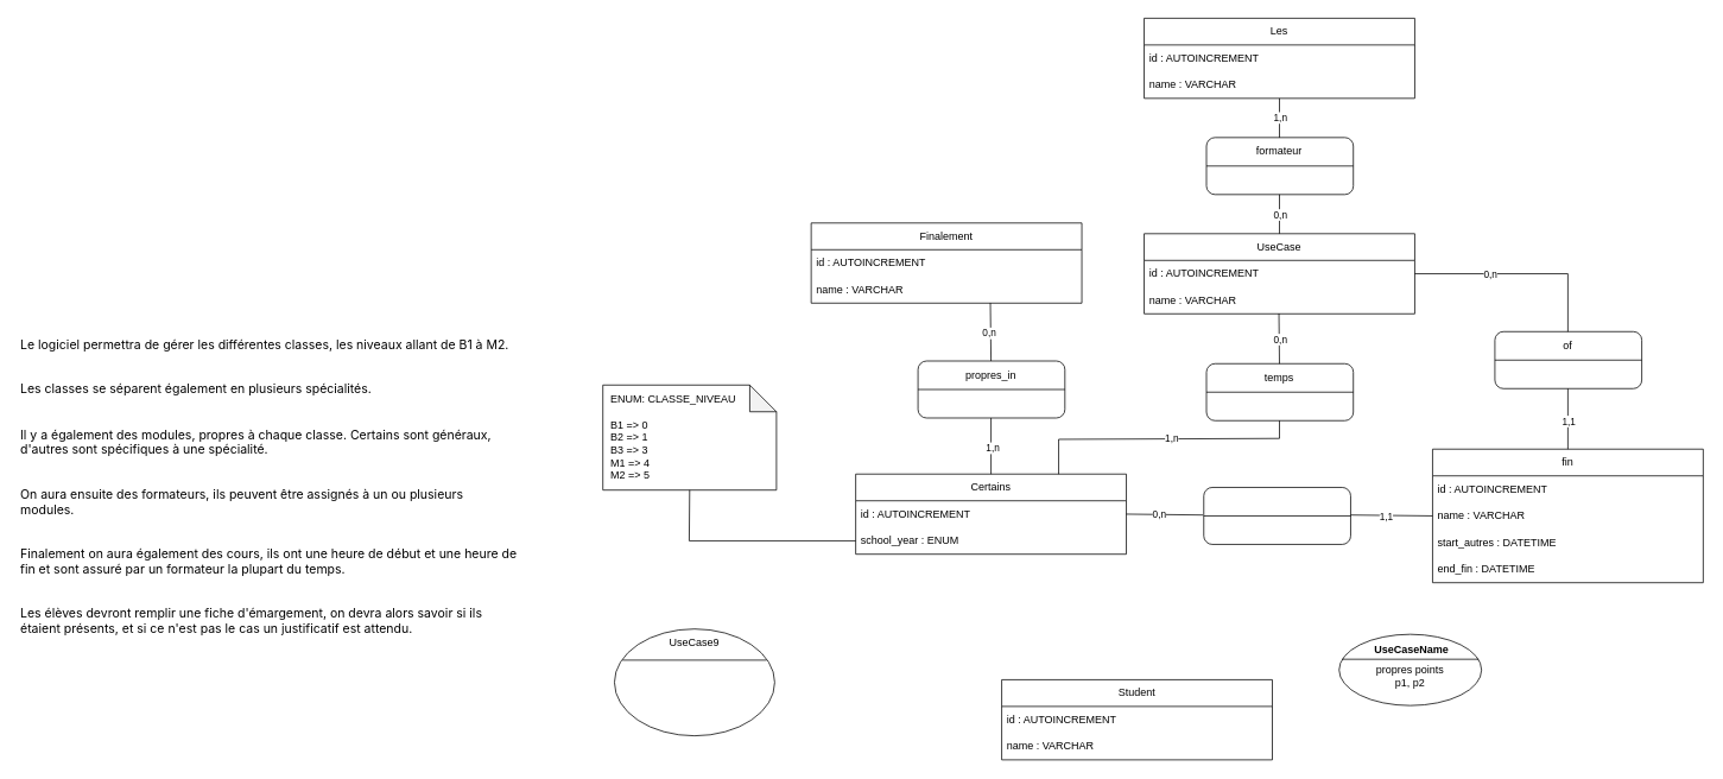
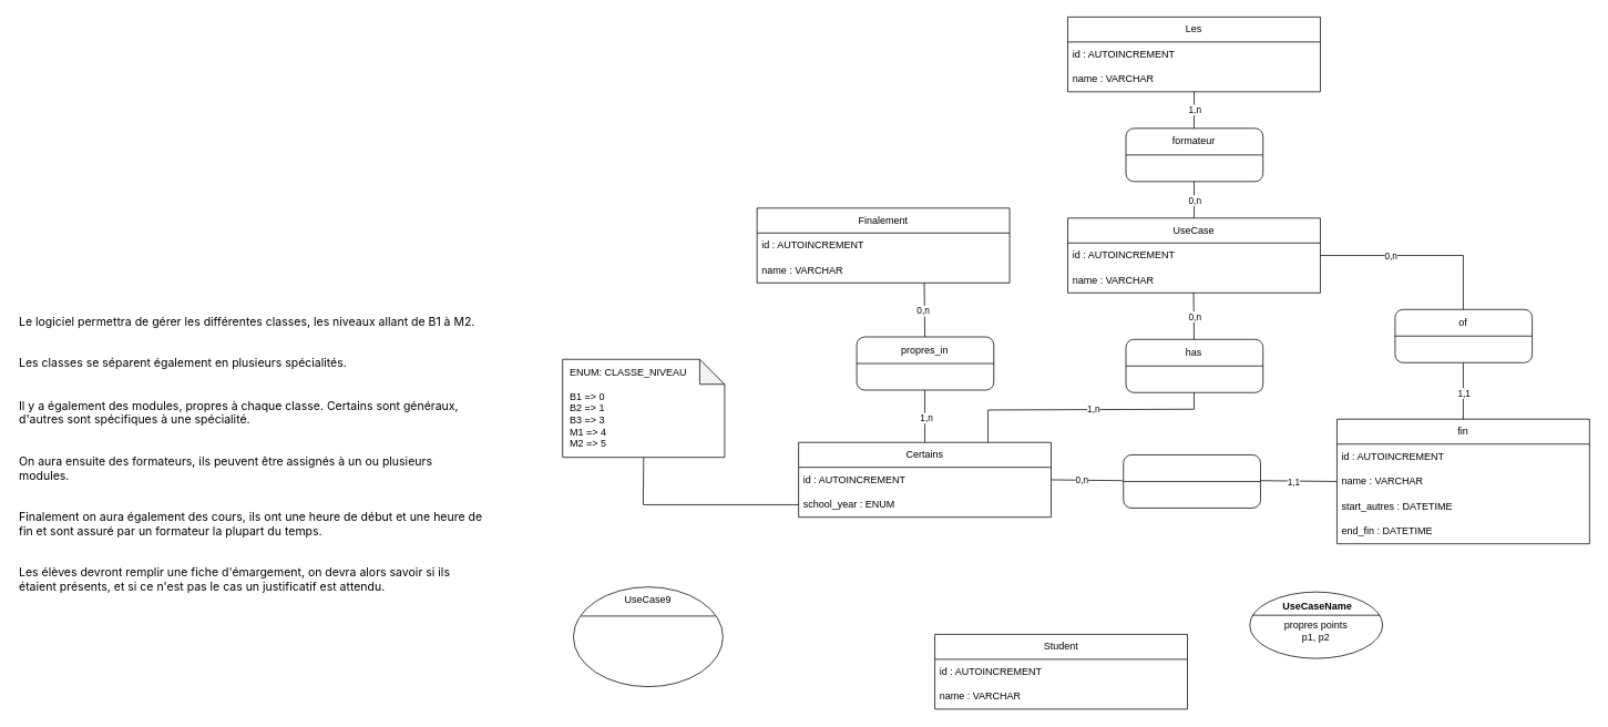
  <mxCell id="0" />
  <mxCell id="1" parent="0" />
  <mxCell id="2" value="&lt;div style=&quot;box-sizing: border-box; font-family: -apple-system, BlinkMacSystemFont, &amp;quot;Segoe UI&amp;quot;, system-ui, &amp;quot;Apple Color Emoji&amp;quot;, &amp;quot;Segoe UI Emoji&amp;quot;, &amp;quot;Segoe UI Web&amp;quot;, sans-serif; font-size: 14px; font-style: normal; font-variant-ligatures: normal; font-variant-caps: normal; font-weight: 400; letter-spacing: normal; orphans: 2; text-align: start; text-indent: 0px; text-transform: none; widows: 2; word-spacing: 0px;&quot;&gt;Le logiciel permettra de gérer les différentes classes, les niveaux allant de B1 à M2.&lt;br&gt;&#10;&#10;Les classes se séparent également en plusieurs spécialités.&lt;br&gt;&#10;&#10;Il y a également des modules, propres à chaque classe. Certains sont généraux, d'autres sont spécifiques à une spécialité.&lt;br&gt;&#10;&#10;On aura ensuite des formateurs, ils peuvent être assignés à un ou plusieurs modules.&lt;br&gt;&#10;&#10;Finalement on aura également des cours, ils ont une heure de début et une heure de fin et sont assuré par un formateur la plupart du temps.&lt;br&gt;&#10;&#10;Les élèves devront remplir une fiche d'émargement, on devra alors savoir si ils étaient présents, et si ce n'est pas le cas un justificatif est attendu.&lt;/div&gt;" style="text;whiteSpace=wrap;html=1;" vertex="1" parent="1"><mxGeometry x="20" y="372" width="560" height="430" as="geometry" /></mxCell>
  <mxCell id="3" value="Certains" style="swimlane;fontStyle=0;childLayout=stackLayout;horizontal=1;startSize=30;horizontalStack=0;resizeParent=1;resizeParentMax=0;resizeLast=0;collapsible=1;marginBottom=0;whiteSpace=wrap;html=1;" vertex="1" parent="1"><mxGeometry x="960" y="532" width="304" height="90" as="geometry" /></mxCell>
  <mxCell id="4" value="id : AUTOINCREMENT" style="text;strokeColor=none;fillColor=none;align=left;verticalAlign=middle;spacingLeft=4;spacingRight=4;overflow=hidden;points=[[0,0.5],[1,0.5]];portConstraint=eastwest;rotatable=0;whiteSpace=wrap;html=1;" vertex="1" parent="3"><mxGeometry y="30" width="304" height="30" as="geometry" /></mxCell>
  <mxCell id="5" value="school_year : ENUM" style="text;strokeColor=none;fillColor=none;align=left;verticalAlign=middle;spacingLeft=4;spacingRight=4;overflow=hidden;points=[[0,0.5],[1,0.5]];portConstraint=eastwest;rotatable=0;whiteSpace=wrap;html=1;" vertex="1" parent="3"><mxGeometry y="60" width="304" height="30" as="geometry" /></mxCell>
  <mxCell id="6" value="Finalement" style="swimlane;fontStyle=0;childLayout=stackLayout;horizontal=1;startSize=30;horizontalStack=0;resizeParent=1;resizeParentMax=0;resizeLast=0;collapsible=1;marginBottom=0;whiteSpace=wrap;html=1;" vertex="1" parent="1"><mxGeometry x="910" y="250" width="304" height="90" as="geometry" /></mxCell>
  <mxCell id="7" value="id : AUTOINCREMENT" style="text;strokeColor=none;fillColor=none;align=left;verticalAlign=middle;spacingLeft=4;spacingRight=4;overflow=hidden;points=[[0,0.5],[1,0.5]];portConstraint=eastwest;rotatable=0;whiteSpace=wrap;html=1;" vertex="1" parent="6"><mxGeometry y="30" width="304" height="30" as="geometry" /></mxCell>
  <mxCell id="8" value="name : VARCHAR" style="text;strokeColor=none;fillColor=none;align=left;verticalAlign=middle;spacingLeft=4;spacingRight=4;overflow=hidden;points=[[0,0.5],[1,0.5]];portConstraint=eastwest;rotatable=0;whiteSpace=wrap;html=1;" vertex="1" parent="6"><mxGeometry y="60" width="304" height="30" as="geometry" /></mxCell>
  <mxCell id="9" value="UseCase" style="swimlane;fontStyle=0;childLayout=stackLayout;horizontal=1;startSize=30;horizontalStack=0;resizeParent=1;resizeParentMax=0;resizeLast=0;collapsible=1;marginBottom=0;whiteSpace=wrap;html=1;" vertex="1" parent="1"><mxGeometry x="1284" y="262" width="304" height="90" as="geometry" /></mxCell>
  <mxCell id="10" value="id : AUTOINCREMENT" style="text;strokeColor=none;fillColor=none;align=left;verticalAlign=middle;spacingLeft=4;spacingRight=4;overflow=hidden;points=[[0,0.5],[1,0.5]];portConstraint=eastwest;rotatable=0;whiteSpace=wrap;html=1;" vertex="1" parent="9"><mxGeometry y="30" width="304" height="30" as="geometry" /></mxCell>
  <mxCell id="11" value="name : VARCHAR" style="text;strokeColor=none;fillColor=none;align=left;verticalAlign=middle;spacingLeft=4;spacingRight=4;overflow=hidden;points=[[0,0.5],[1,0.5]];portConstraint=eastwest;rotatable=0;whiteSpace=wrap;html=1;" vertex="1" parent="9"><mxGeometry y="60" width="304" height="30" as="geometry" /></mxCell>
  <mxCell id="12" value="ENUM: CLASSE_NIVEAU&lt;br&gt;&lt;br&gt;B1 =&amp;gt; 0&lt;br&gt;B2 =&amp;gt; 1&lt;br&gt;B3 =&amp;gt; 3&lt;br&gt;M1 =&amp;gt; 4&lt;br&gt;M2 =&amp;gt; 5" style="shape=note;whiteSpace=wrap;html=1;backgroundOutline=1;darkOpacity=0.05;verticalAlign=top;align=left;spacing=9;spacingTop=-5;" vertex="1" parent="1"><mxGeometry x="676" y="432" width="195" height="118" as="geometry" /></mxCell>
  <mxCell id="13" value="" style="endArrow=none;html=1;rounded=0;entryX=0.5;entryY=1;entryDx=0;entryDy=0;entryPerimeter=0;" edge="1" parent="1" source="5" target="12"><mxGeometry width="50" height="50" relative="1" as="geometry"><mxPoint x="930" y="617" as="sourcePoint" /><mxPoint x="832" y="588.5" as="targetPoint" /><Array as="points"><mxPoint x="773" y="607" /></Array></mxGeometry></mxCell>
  <mxCell id="14" value="Les" style="swimlane;fontStyle=0;childLayout=stackLayout;horizontal=1;startSize=30;horizontalStack=0;resizeParent=1;resizeParentMax=0;resizeLast=0;collapsible=1;marginBottom=0;whiteSpace=wrap;html=1;" vertex="1" parent="1"><mxGeometry x="1284" y="20" width="304" height="90" as="geometry" /></mxCell>
  <mxCell id="15" value="id : AUTOINCREMENT" style="text;strokeColor=none;fillColor=none;align=left;verticalAlign=middle;spacingLeft=4;spacingRight=4;overflow=hidden;points=[[0,0.5],[1,0.5]];portConstraint=eastwest;rotatable=0;whiteSpace=wrap;html=1;" vertex="1" parent="14"><mxGeometry y="30" width="304" height="30" as="geometry" /></mxCell>
  <mxCell id="16" value="name : VARCHAR" style="text;strokeColor=none;fillColor=none;align=left;verticalAlign=middle;spacingLeft=4;spacingRight=4;overflow=hidden;points=[[0,0.5],[1,0.5]];portConstraint=eastwest;rotatable=0;whiteSpace=wrap;html=1;" vertex="1" parent="14"><mxGeometry y="60" width="304" height="30" as="geometry" /></mxCell>
  <mxCell id="17" value="fin" style="swimlane;fontStyle=0;childLayout=stackLayout;horizontal=1;startSize=30;horizontalStack=0;resizeParent=1;resizeParentMax=0;resizeLast=0;collapsible=1;marginBottom=0;whiteSpace=wrap;html=1;" vertex="1" parent="1"><mxGeometry x="1608" y="504" width="304" height="150" as="geometry" /></mxCell>
  <mxCell id="18" value="id : AUTOINCREMENT" style="text;strokeColor=none;fillColor=none;align=left;verticalAlign=middle;spacingLeft=4;spacingRight=4;overflow=hidden;points=[[0,0.5],[1,0.5]];portConstraint=eastwest;rotatable=0;whiteSpace=wrap;html=1;" vertex="1" parent="17"><mxGeometry y="30" width="304" height="30" as="geometry" /></mxCell>
  <mxCell id="19" value="name : VARCHAR" style="text;strokeColor=none;fillColor=none;align=left;verticalAlign=middle;spacingLeft=4;spacingRight=4;overflow=hidden;points=[[0,0.5],[1,0.5]];portConstraint=eastwest;rotatable=0;whiteSpace=wrap;html=1;" vertex="1" parent="17"><mxGeometry y="60" width="304" height="30" as="geometry" /></mxCell>
  <mxCell id="20" value="start_autres : DATETIME" style="text;strokeColor=none;fillColor=none;align=left;verticalAlign=middle;spacingLeft=4;spacingRight=4;overflow=hidden;points=[[0,0.5],[1,0.5]];portConstraint=eastwest;rotatable=0;whiteSpace=wrap;html=1;" vertex="1" parent="17"><mxGeometry y="90" width="304" height="30" as="geometry" /></mxCell>
  <mxCell id="21" value="end_fin : DATETIME" style="text;strokeColor=none;fillColor=none;align=left;verticalAlign=middle;spacingLeft=4;spacingRight=4;overflow=hidden;points=[[0,0.5],[1,0.5]];portConstraint=eastwest;rotatable=0;whiteSpace=wrap;html=1;" vertex="1" parent="17"><mxGeometry y="120" width="304" height="30" as="geometry" /></mxCell>
  <mxCell id="22" value="Student" style="swimlane;fontStyle=0;childLayout=stackLayout;horizontal=1;startSize=30;horizontalStack=0;resizeParent=1;resizeParentMax=0;resizeLast=0;collapsible=1;marginBottom=0;whiteSpace=wrap;html=1;" vertex="1" parent="1"><mxGeometry x="1124" y="763" width="304" height="90" as="geometry" /></mxCell>
  <mxCell id="23" value="id : AUTOINCREMENT" style="text;strokeColor=none;fillColor=none;align=left;verticalAlign=middle;spacingLeft=4;spacingRight=4;overflow=hidden;points=[[0,0.5],[1,0.5]];portConstraint=eastwest;rotatable=0;whiteSpace=wrap;html=1;" vertex="1" parent="22"><mxGeometry y="30" width="304" height="30" as="geometry" /></mxCell>
  <mxCell id="24" value="name : VARCHAR" style="text;strokeColor=none;fillColor=none;align=left;verticalAlign=middle;spacingLeft=4;spacingRight=4;overflow=hidden;points=[[0,0.5],[1,0.5]];portConstraint=eastwest;rotatable=0;whiteSpace=wrap;html=1;" vertex="1" parent="22"><mxGeometry y="60" width="304" height="30" as="geometry" /></mxCell>
  <mxCell id="25" value="" style="group" vertex="1" connectable="0" parent="1"><mxGeometry x="1029" y="405" width="166" height="64" as="geometry" /></mxCell>
  <mxCell id="26" value="" style="rounded=1;whiteSpace=wrap;html=1;" vertex="1" parent="25"><mxGeometry x="1" width="165" height="64" as="geometry" /></mxCell>
  <mxCell id="27" value="" style="endArrow=none;html=1;rounded=0;entryX=0;entryY=0.5;entryDx=0;entryDy=0;exitX=1;exitY=0.5;exitDx=0;exitDy=0;" edge="1" parent="25" source="26" target="26"><mxGeometry width="50" height="50" relative="1" as="geometry"><mxPoint x="-12" y="136" as="sourcePoint" /><mxPoint x="38" y="86" as="targetPoint" /></mxGeometry></mxCell>
  <mxCell id="28" value="propres_in" style="text;html=1;align=center;verticalAlign=middle;whiteSpace=wrap;rounded=0;" vertex="1" parent="25"><mxGeometry width="166" height="31" as="geometry" /></mxCell>
  <mxCell id="29" value="&amp;nbsp;" style="text;html=1;align=center;verticalAlign=middle;whiteSpace=wrap;rounded=0;" vertex="1" parent="25"><mxGeometry y="31" width="166" height="33" as="geometry" /></mxCell>
  <mxCell id="30" value="" style="endArrow=none;html=1;rounded=0;entryX=0.662;entryY=0.993;entryDx=0;entryDy=0;entryPerimeter=0;exitX=0.5;exitY=0;exitDx=0;exitDy=0;" edge="1" parent="1" source="28" target="8"><mxGeometry width="50" height="50" relative="1" as="geometry"><mxPoint x="955" y="424" as="sourcePoint" /><mxPoint x="1005" y="374" as="targetPoint" /></mxGeometry></mxCell>
  <mxCell id="31" value="0,n" style="edgeLabel;html=1;align=center;verticalAlign=middle;resizable=0;points=[];" vertex="1" connectable="0" parent="30"><mxGeometry x="-0.016" y="2" relative="1" as="geometry"><mxPoint as="offset" /></mxGeometry></mxCell>
  <mxCell id="32" value="" style="endArrow=none;html=1;rounded=0;entryX=0.5;entryY=0;entryDx=0;entryDy=0;exitX=0.5;exitY=1;exitDx=0;exitDy=0;" edge="1" parent="1" source="29" target="3"><mxGeometry width="50" height="50" relative="1" as="geometry"><mxPoint x="1101" y="415" as="sourcePoint" /><mxPoint x="1074" y="348" as="targetPoint" /></mxGeometry></mxCell>
  <mxCell id="33" value="1,n" style="edgeLabel;html=1;align=center;verticalAlign=middle;resizable=0;points=[];" vertex="1" connectable="0" parent="32"><mxGeometry x="0.041" y="1" relative="1" as="geometry"><mxPoint as="offset" /></mxGeometry></mxCell>
  <mxCell id="34" value="" style="group" vertex="1" connectable="0" parent="1"><mxGeometry x="1353" y="408" width="166" height="64" as="geometry" /></mxCell>
  <mxCell id="35" value="" style="rounded=1;whiteSpace=wrap;html=1;" vertex="1" parent="34"><mxGeometry x="1" width="165" height="64" as="geometry" /></mxCell>
  <mxCell id="36" value="" style="endArrow=none;html=1;rounded=0;entryX=0;entryY=0.5;entryDx=0;entryDy=0;exitX=1;exitY=0.5;exitDx=0;exitDy=0;" edge="1" parent="34" source="35" target="35"><mxGeometry width="50" height="50" relative="1" as="geometry"><mxPoint x="-12" y="136" as="sourcePoint" /><mxPoint x="38" y="86" as="targetPoint" /></mxGeometry></mxCell>
- <mxCell id="37" value="temps" style="text;html=1;align=center;verticalAlign=middle;whiteSpace=wrap;rounded=0;" vertex="1" parent="34"><mxGeometry width="166" height="31" as="geometry" /></mxCell>
+ <mxCell id="37" value="has" style="text;html=1;align=center;verticalAlign=middle;whiteSpace=wrap;rounded=0;" vertex="1" parent="34"><mxGeometry width="166" height="31" as="geometry" /></mxCell>
  <mxCell id="38" value="&amp;nbsp;" style="text;html=1;align=center;verticalAlign=middle;whiteSpace=wrap;rounded=0;" vertex="1" parent="34"><mxGeometry y="31" width="166" height="33" as="geometry" /></mxCell>
  <mxCell id="39" value="" style="endArrow=none;html=1;rounded=0;exitX=0.75;exitY=0;exitDx=0;exitDy=0;entryX=0.5;entryY=1;entryDx=0;entryDy=0;" edge="1" parent="1" source="3" target="38"><mxGeometry width="50" height="50" relative="1" as="geometry"><mxPoint x="1287" y="538" as="sourcePoint" /><mxPoint x="1337" y="488" as="targetPoint" /><Array as="points"><mxPoint x="1188" y="493" /><mxPoint x="1436" y="492" /></Array></mxGeometry></mxCell>
  <mxCell id="40" value="1,n" style="edgeLabel;html=1;align=center;verticalAlign=middle;resizable=0;points=[];" vertex="1" connectable="0" parent="39"><mxGeometry x="0.007" y="-2" relative="1" as="geometry"><mxPoint x="10" y="-3" as="offset" /></mxGeometry></mxCell>
  <mxCell id="41" value="" style="endArrow=none;html=1;rounded=0;entryX=0.498;entryY=0.989;entryDx=0;entryDy=0;entryPerimeter=0;exitX=0.5;exitY=0;exitDx=0;exitDy=0;" edge="1" parent="1" source="37" target="11"><mxGeometry width="50" height="50" relative="1" as="geometry"><mxPoint x="1514" y="438" as="sourcePoint" /><mxPoint x="1564" y="388" as="targetPoint" /></mxGeometry></mxCell>
  <mxCell id="42" value="0,n" style="edgeLabel;html=1;align=center;verticalAlign=middle;resizable=0;points=[];" vertex="1" connectable="0" parent="41"><mxGeometry x="-0.024" y="-1" relative="1" as="geometry"><mxPoint as="offset" /></mxGeometry></mxCell>
  <mxCell id="43" value="" style="group" vertex="1" connectable="0" parent="1"><mxGeometry x="1353" y="154" width="166" height="64" as="geometry" /></mxCell>
  <mxCell id="44" value="" style="rounded=1;whiteSpace=wrap;html=1;" vertex="1" parent="43"><mxGeometry x="1" width="165" height="64" as="geometry" /></mxCell>
  <mxCell id="45" value="" style="endArrow=none;html=1;rounded=0;entryX=0;entryY=0.5;entryDx=0;entryDy=0;exitX=1;exitY=0.5;exitDx=0;exitDy=0;" edge="1" parent="43" source="44" target="44"><mxGeometry width="50" height="50" relative="1" as="geometry"><mxPoint x="-12" y="136" as="sourcePoint" /><mxPoint x="38" y="86" as="targetPoint" /></mxGeometry></mxCell>
  <mxCell id="46" value="formateur" style="text;html=1;align=center;verticalAlign=middle;whiteSpace=wrap;rounded=0;" vertex="1" parent="43"><mxGeometry width="166" height="31" as="geometry" /></mxCell>
  <mxCell id="47" value="&amp;nbsp;" style="text;html=1;align=center;verticalAlign=middle;whiteSpace=wrap;rounded=0;" vertex="1" parent="43"><mxGeometry y="31" width="166" height="33" as="geometry" /></mxCell>
  <mxCell id="48" value="" style="endArrow=none;html=1;rounded=0;entryX=0.5;entryY=1;entryDx=0;entryDy=0;exitX=0.5;exitY=0;exitDx=0;exitDy=0;" edge="1" parent="1" source="9" target="47"><mxGeometry width="50" height="50" relative="1" as="geometry"><mxPoint x="1195" y="224" as="sourcePoint" /><mxPoint x="1245" y="174" as="targetPoint" /></mxGeometry></mxCell>
  <mxCell id="49" value="0,n" style="edgeLabel;html=1;align=center;verticalAlign=middle;resizable=0;points=[];" vertex="1" connectable="0" parent="48"><mxGeometry x="-0.006" y="-1" relative="1" as="geometry"><mxPoint x="-1" as="offset" /></mxGeometry></mxCell>
  <mxCell id="50" value="" style="endArrow=none;html=1;rounded=0;exitX=0.5;exitY=0;exitDx=0;exitDy=0;entryX=0.5;entryY=1.001;entryDx=0;entryDy=0;entryPerimeter=0;" edge="1" parent="1" source="46" target="16"><mxGeometry width="50" height="50" relative="1" as="geometry"><mxPoint x="1435.71" y="154" as="sourcePoint" /><mxPoint x="1407" y="123" as="targetPoint" /></mxGeometry></mxCell>
  <mxCell id="51" value="1,n" style="edgeLabel;html=1;align=center;verticalAlign=middle;resizable=0;points=[];" vertex="1" connectable="0" parent="50"><mxGeometry x="0.064" relative="1" as="geometry"><mxPoint as="offset" /></mxGeometry></mxCell>
  <mxCell id="52" value="" style="group" vertex="1" connectable="0" parent="1"><mxGeometry x="1350" y="547" width="166" height="64" as="geometry" /></mxCell>
  <mxCell id="53" value="" style="rounded=1;whiteSpace=wrap;html=1;" vertex="1" parent="52"><mxGeometry x="1" width="165" height="64" as="geometry" /></mxCell>
  <mxCell id="54" value="" style="endArrow=none;html=1;rounded=0;entryX=0;entryY=0.5;entryDx=0;entryDy=0;exitX=1;exitY=0.5;exitDx=0;exitDy=0;" edge="1" parent="52" source="53" target="53"><mxGeometry width="50" height="50" relative="1" as="geometry"><mxPoint x="-12" y="136" as="sourcePoint" /><mxPoint x="38" y="86" as="targetPoint" /></mxGeometry></mxCell>
  <mxCell id="55" value="&amp;nbsp;" style="text;html=1;align=center;verticalAlign=middle;whiteSpace=wrap;rounded=0;" vertex="1" parent="52"><mxGeometry y="31" width="166" height="33" as="geometry" /></mxCell>
  <mxCell id="56" value="" style="group" vertex="1" connectable="0" parent="1"><mxGeometry x="1677" y="372" width="166" height="64" as="geometry" /></mxCell>
  <mxCell id="57" value="" style="rounded=1;whiteSpace=wrap;html=1;" vertex="1" parent="56"><mxGeometry x="1" width="165" height="64" as="geometry" /></mxCell>
  <mxCell id="58" value="" style="endArrow=none;html=1;rounded=0;entryX=0;entryY=0.5;entryDx=0;entryDy=0;exitX=1;exitY=0.5;exitDx=0;exitDy=0;" edge="1" parent="56" source="57" target="57"><mxGeometry width="50" height="50" relative="1" as="geometry"><mxPoint x="-12" y="136" as="sourcePoint" /><mxPoint x="38" y="86" as="targetPoint" /></mxGeometry></mxCell>
  <mxCell id="59" value="of" style="text;html=1;align=center;verticalAlign=middle;whiteSpace=wrap;rounded=0;" vertex="1" parent="56"><mxGeometry width="166" height="31" as="geometry" /></mxCell>
  <mxCell id="60" value="&amp;nbsp;" style="text;html=1;align=center;verticalAlign=middle;whiteSpace=wrap;rounded=0;" vertex="1" parent="56"><mxGeometry y="31" width="166" height="33" as="geometry" /></mxCell>
  <mxCell id="61" value="" style="endArrow=none;html=1;rounded=0;exitX=1;exitY=0.5;exitDx=0;exitDy=0;entryX=0;entryY=0;entryDx=0;entryDy=0;" edge="1" parent="1" source="3" target="55"><mxGeometry width="50" height="50" relative="1" as="geometry"><mxPoint x="1332" y="675" as="sourcePoint" /><mxPoint x="1382" y="625" as="targetPoint" /></mxGeometry></mxCell>
  <mxCell id="62" value="0,n" style="edgeLabel;html=1;align=center;verticalAlign=middle;resizable=0;points=[];" vertex="1" connectable="0" parent="61"><mxGeometry x="-0.181" y="-2" relative="1" as="geometry"><mxPoint x="2" y="-2" as="offset" /></mxGeometry></mxCell>
  <mxCell id="63" value="" style="endArrow=none;html=1;rounded=0;entryX=1;entryY=0;entryDx=0;entryDy=0;exitX=0;exitY=0.5;exitDx=0;exitDy=0;" edge="1" parent="1" source="19" target="55"><mxGeometry width="50" height="50" relative="1" as="geometry"><mxPoint x="1461" y="684" as="sourcePoint" /><mxPoint x="1511" y="634" as="targetPoint" /></mxGeometry></mxCell>
  <mxCell id="64" value="1,1" style="edgeLabel;html=1;align=center;verticalAlign=middle;resizable=0;points=[];" vertex="1" connectable="0" parent="63"><mxGeometry x="0.121" y="1" relative="1" as="geometry"><mxPoint as="offset" /></mxGeometry></mxCell>
  <mxCell id="65" value="" style="endArrow=none;html=1;rounded=0;exitX=1;exitY=0.5;exitDx=0;exitDy=0;entryX=0.5;entryY=0;entryDx=0;entryDy=0;" edge="1" parent="1" source="10" target="59"><mxGeometry width="50" height="50" relative="1" as="geometry"><mxPoint x="1689" y="340" as="sourcePoint" /><mxPoint x="1739" y="290" as="targetPoint" /><Array as="points"><mxPoint x="1760" y="307" /></Array></mxGeometry></mxCell>
  <mxCell id="66" value="0,n" style="edgeLabel;html=1;align=center;verticalAlign=middle;resizable=0;points=[];" vertex="1" connectable="0" parent="65"><mxGeometry x="-0.295" relative="1" as="geometry"><mxPoint as="offset" /></mxGeometry></mxCell>
  <mxCell id="67" value="" style="endArrow=none;html=1;rounded=0;entryX=0.5;entryY=1;entryDx=0;entryDy=0;exitX=0.5;exitY=0;exitDx=0;exitDy=0;" edge="1" parent="1" source="17" target="60"><mxGeometry width="50" height="50" relative="1" as="geometry"><mxPoint x="1616" y="494" as="sourcePoint" /><mxPoint x="1666" y="444" as="targetPoint" /></mxGeometry></mxCell>
  <mxCell id="68" value="1,1" style="edgeLabel;html=1;align=center;verticalAlign=middle;resizable=0;points=[];" vertex="1" connectable="0" parent="67"><mxGeometry x="-0.062" relative="1" as="geometry"><mxPoint as="offset" /></mxGeometry></mxCell>
  <mxCell id="69" value="&#10;propres points&#10;p1, p2" style="html=1;shape=mxgraph.sysml.useCaseExtPt;whiteSpace=wrap;align=center;" vertex="1" parent="1"><mxGeometry x="1503" y="712" width="160" height="80" as="geometry" /></mxCell>
  <mxCell id="70" value="UseCaseName" style="resizable=0;html=1;verticalAlign=middle;align=center;labelBackgroundColor=none;fontStyle=1;fillColor=#dae8fc;" connectable="0" vertex="1" parent="69"><mxGeometry x="80" y="17" as="geometry" /></mxCell>
  <mxCell id="71" value="" style="shape=ellipse;container=1;horizontal=1;horizontalStack=0;resizeParent=1;resizeParentMax=0;resizeLast=0;html=1;dashed=0;collapsible=0;" vertex="1" parent="1"><mxGeometry x="689" y="706" width="180" height="120" as="geometry" /></mxCell>
  <mxCell id="72" value="UseCase9" style="html=1;strokeColor=none;fillColor=none;align=center;verticalAlign=middle;rotatable=0;whiteSpace=wrap;" vertex="1" parent="71"><mxGeometry width="180" height="30" as="geometry" /></mxCell>
  <mxCell id="73" value="" style="line;strokeWidth=1;fillColor=none;rotatable=0;labelPosition=right;points=[];portConstraint=eastwest;dashed=0;resizeWidth=1;" vertex="1" parent="71"><mxGeometry x="9" y="30" width="162" height="10" as="geometry" /></mxCell>
